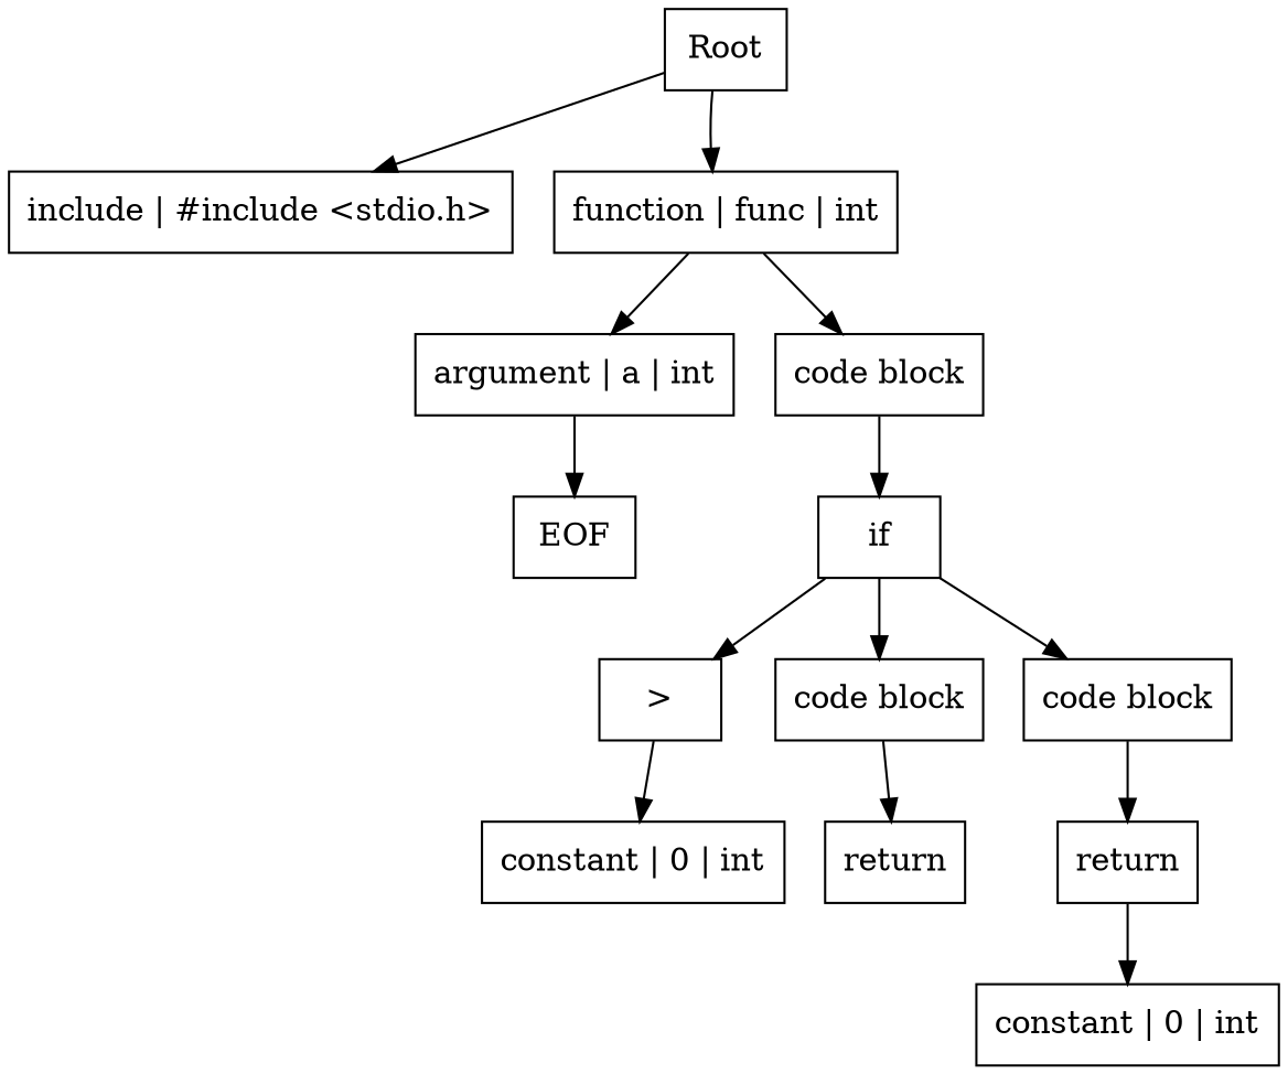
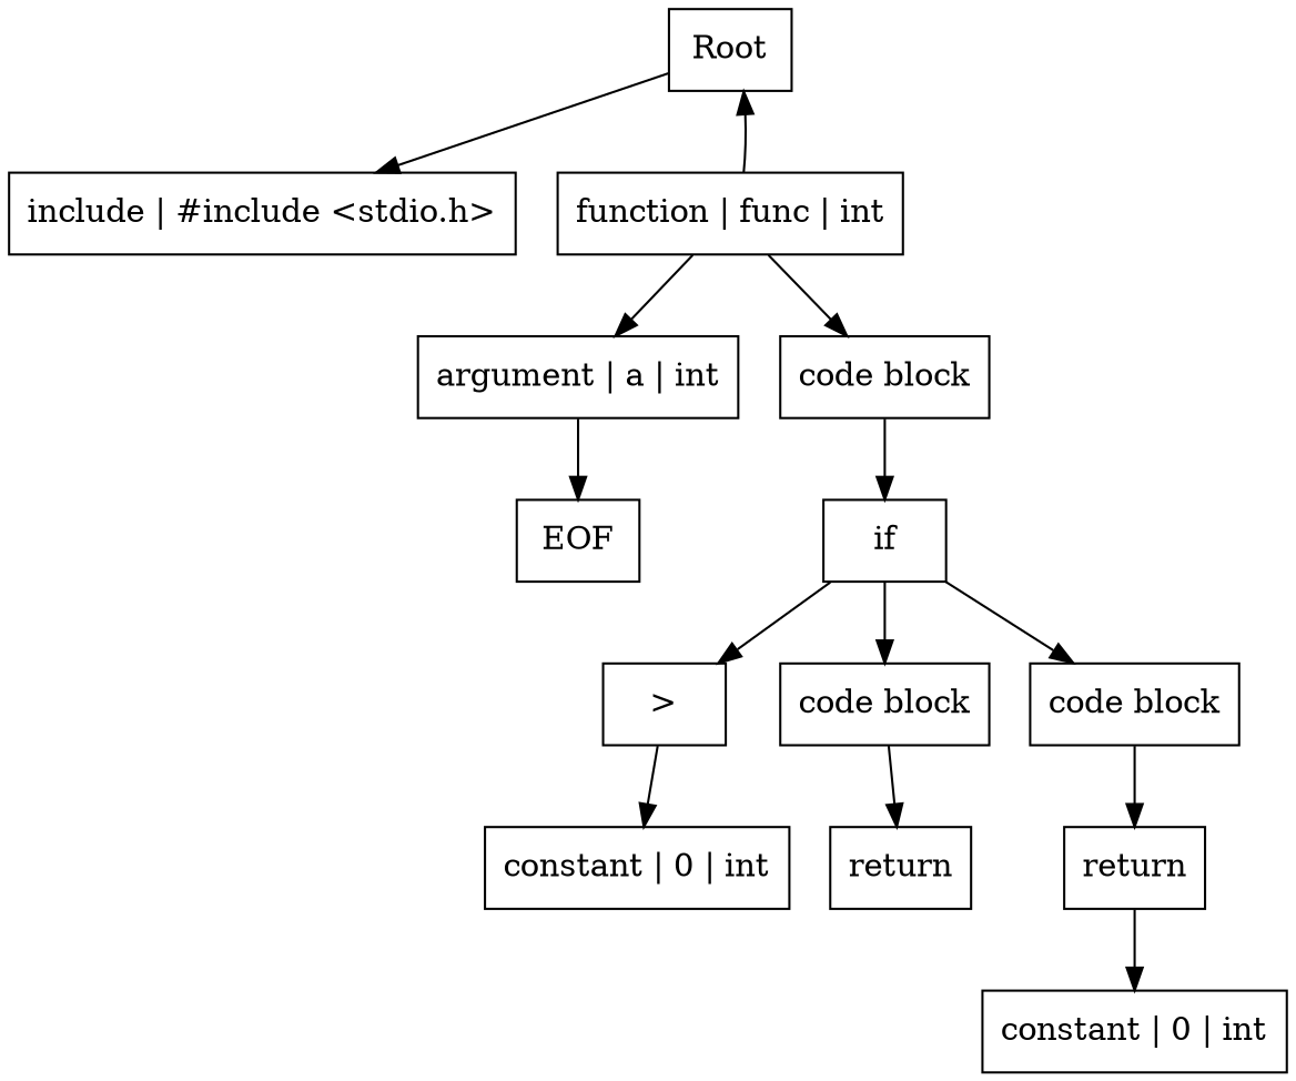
  digraph {
    node [shape=box]
    n1 [label=Root]
    n2 [label="include | #include <stdio.h>"]
    n3 [label="function | func | int"]
    n4 [label="argument | a | int"]
    n5 [label="code block"]
    n6 [label=EOF]
    n7 [label=if]
    n8 [label=">"]
    n9 [label="code block"]
    n10 [label="code block"]
    n11 [label="constant | 0 | int"]
    n12 [label=return]
    n13 [label=return]
    n14 [label="constant | 0 | int"]
    n1 -> n2
-   n1 -> n3
+   n3 -> n1
    n3 -> n4
    n3 -> n5
    n4 -> n6
    n5 -> n7
    n7 -> n8
    n7 -> n9
    n7 -> n10
    n8 -> n11
    n9 -> n12
    n10 -> n13
    n13 -> n14
  }
